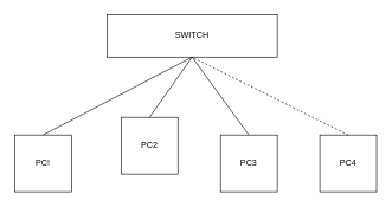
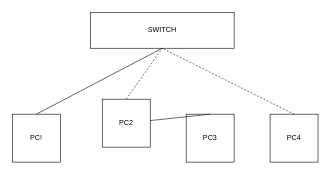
  <mxCell id="0" />
  <mxCell id="1" parent="0" />
  <mxCell id="2" value="SWITCH" style="rounded=0;whiteSpace=wrap;html=1;" vertex="1" parent="1"><mxGeometry x="150" y="20" width="240" height="60" as="geometry" /></mxCell>
  <mxCell id="3" value="PC!" style="whiteSpace=wrap;html=1;aspect=fixed;" vertex="1" parent="1"><mxGeometry x="20" y="190" width="80" height="80" as="geometry" /></mxCell>
  <mxCell id="4" value="PC2" style="whiteSpace=wrap;html=1;aspect=fixed;" vertex="1" parent="1"><mxGeometry x="170" y="165" width="80" height="80" as="geometry" /></mxCell>
  <mxCell id="5" value="PC3" style="whiteSpace=wrap;html=1;aspect=fixed;" vertex="1" parent="1"><mxGeometry x="310" y="190" width="80" height="80" as="geometry" /></mxCell>
  <mxCell id="6" value="PC4" style="whiteSpace=wrap;html=1;aspect=fixed;" vertex="1" parent="1"><mxGeometry x="450" y="190" width="80" height="80" as="geometry" /></mxCell>
- <mxCell id="7" value="" style="endArrow=none;html=1;rounded=0;entryX=0.5;entryY=1;entryDx=0;entryDy=0;exitX=0.5;exitY=0;exitDx=0;exitDy=0;" edge="1" parent="1" source="4" target="2"><mxGeometry width="50" height="50" relative="1" as="geometry"><mxPoint x="260" y="340" as="sourcePoint" /><mxPoint x="310" y="290" as="targetPoint" /></mxGeometry></mxCell>
- <mxCell id="8" value="" style="endArrow=none;html=1;rounded=0;entryX=0.5;entryY=1;entryDx=0;entryDy=0;exitX=0.5;exitY=0;exitDx=0;exitDy=0;" edge="1" parent="1" source="5" target="2"><mxGeometry width="50" height="50" relative="1" as="geometry"><mxPoint x="260" y="340" as="sourcePoint" /><mxPoint x="310" y="290" as="targetPoint" /></mxGeometry></mxCell>
+ <mxCell id="7" value="" style="endArrow=none;html=1;rounded=0;entryX=0.5;entryY=1;entryDx=0;entryDy=0;exitX=0.5;exitY=0;exitDx=0;exitDy=0;dashed=1;" edge="1" parent="1" source="4" target="2"><mxGeometry width="50" height="50" relative="1" as="geometry"><mxPoint x="260" y="340" as="sourcePoint" /><mxPoint x="310" y="290" as="targetPoint" /></mxGeometry></mxCell>
+ <mxCell id="8" value="" style="endArrow=none;html=1;rounded=0;exitX=0.5;exitY=0;exitDx=0;exitDy=0;" edge="1" parent="1" source="5" target="4"><mxGeometry width="50" height="50" relative="1" as="geometry"><mxPoint x="260" y="340" as="sourcePoint" /><mxPoint x="310" y="290" as="targetPoint" /></mxGeometry></mxCell>
  <mxCell id="9" value="" style="endArrow=none;html=1;rounded=0;exitX=0.5;exitY=0;exitDx=0;exitDy=0;" edge="1" parent="1" source="3"><mxGeometry width="50" height="50" relative="1" as="geometry"><mxPoint x="260" y="340" as="sourcePoint" /><mxPoint x="270" y="80" as="targetPoint" /></mxGeometry></mxCell>
  <mxCell id="10" value="" style="endArrow=none;html=1;rounded=0;entryX=0.5;entryY=1;entryDx=0;entryDy=0;exitX=0.5;exitY=0;exitDx=0;exitDy=0;dashed=1;" edge="1" parent="1" source="6" target="2"><mxGeometry width="50" height="50" relative="1" as="geometry"><mxPoint x="260" y="340" as="sourcePoint" /><mxPoint x="310" y="290" as="targetPoint" /></mxGeometry></mxCell>
